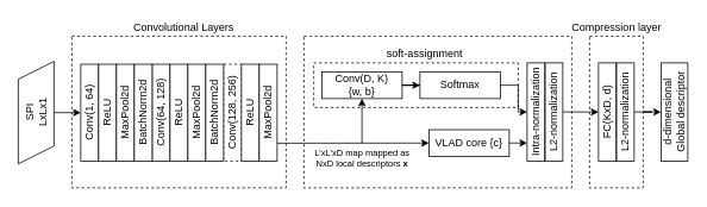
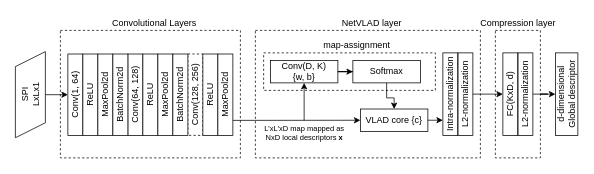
  <mxCell id="0" />
  <mxCell id="1" parent="0" />
  <mxCell id="2" value="" style="rounded=0;whiteSpace=wrap;html=1;noLabel=1;fontColor=none;fillColor=none;dashed=1;" parent="1" vertex="1"><mxGeometry x="340" y="40" width="300" height="170" as="geometry" /></mxCell>
  <mxCell id="3" value="" style="rounded=0;whiteSpace=wrap;html=1;noLabel=1;fontColor=none;fillColor=none;dashed=1;" parent="1" vertex="1"><mxGeometry x="660" y="40" width="60" height="170" as="geometry" /></mxCell>
  <mxCell id="4" value="" style="rounded=0;whiteSpace=wrap;html=1;noLabel=1;fontColor=none;fillColor=none;dashed=1;" parent="1" vertex="1"><mxGeometry x="351" y="70" width="229" height="50" as="geometry" /></mxCell>
  <mxCell id="5" value="" style="rounded=0;whiteSpace=wrap;html=1;noLabel=1;fontColor=none;fillColor=none;dashed=1;" parent="1" vertex="1"><mxGeometry x="80" y="40" width="240" height="170" as="geometry" /></mxCell>
  <mxCell id="6" value="SPI&lt;br&gt;LxLx1" style="shape=parallelogram;perimeter=parallelogramPerimeter;whiteSpace=wrap;html=1;fixedSize=1;rotation=0;direction=south;flipV=1;flipH=0;horizontal=0;" parent="1" vertex="1"><mxGeometry x="20" y="68.33" width="40" height="114.84" as="geometry" /></mxCell>
  <mxCell id="7" value="" style="endArrow=classic;html=1;exitX=0.5;exitY=0;exitDx=0;exitDy=0;" parent="1" source="6" target="8" edge="1"><mxGeometry width="50" height="50" relative="1" as="geometry"><mxPoint x="290" y="430" as="sourcePoint" /><mxPoint x="80" y="120" as="targetPoint" /></mxGeometry></mxCell>
  <mxCell id="8" value="Conv(1, 64)" style="rounded=0;whiteSpace=wrap;html=1;horizontal=0;" parent="1" vertex="1"><mxGeometry x="90" y="71.51" width="20" height="108.49" as="geometry" /></mxCell>
  <mxCell id="9" value="Conv(64, 128)" style="rounded=0;whiteSpace=wrap;html=1;horizontal=0;" parent="1" vertex="1"><mxGeometry x="170" y="71.51" width="20" height="108.49" as="geometry" /></mxCell>
  <mxCell id="10" value="Conv(128, 256)" style="rounded=0;whiteSpace=wrap;html=1;horizontal=0;dashed=1;" parent="1" vertex="1"><mxGeometry x="250" y="71.51" width="20" height="108.49" as="geometry" /></mxCell>
  <mxCell id="11" value="ReLU" style="rounded=0;whiteSpace=wrap;html=1;horizontal=0;" parent="1" vertex="1"><mxGeometry x="110" y="71.51" width="20" height="108.49" as="geometry" /></mxCell>
  <mxCell id="12" value="MaxPool2d" style="rounded=0;whiteSpace=wrap;html=1;horizontal=0;" parent="1" vertex="1"><mxGeometry x="130" y="71.51" width="20" height="108.49" as="geometry" /></mxCell>
  <mxCell id="13" value="BatchNorm2d" style="rounded=0;whiteSpace=wrap;html=1;horizontal=0;" parent="1" vertex="1"><mxGeometry x="150" y="71.51" width="20" height="108.49" as="geometry" /></mxCell>
  <mxCell id="14" value="ReLU" style="rounded=0;whiteSpace=wrap;html=1;horizontal=0;" parent="1" vertex="1"><mxGeometry x="190" y="71.51" width="20" height="108.49" as="geometry" /></mxCell>
  <mxCell id="15" value="MaxPool2d" style="rounded=0;whiteSpace=wrap;html=1;horizontal=0;" parent="1" vertex="1"><mxGeometry x="210" y="71.51" width="20" height="108.49" as="geometry" /></mxCell>
  <mxCell id="16" value="BatchNorm2d" style="rounded=0;whiteSpace=wrap;html=1;horizontal=0;" parent="1" vertex="1"><mxGeometry x="230" y="71.51" width="20" height="108.49" as="geometry" /></mxCell>
  <mxCell id="17" value="ReLU" style="rounded=0;whiteSpace=wrap;html=1;horizontal=0;" parent="1" vertex="1"><mxGeometry x="270" y="71.51" width="20" height="108.49" as="geometry" /></mxCell>
  <mxCell id="18" value="MaxPool2d" style="rounded=0;whiteSpace=wrap;html=1;horizontal=0;" parent="1" vertex="1"><mxGeometry x="290" y="71.51" width="20" height="108.49" as="geometry" /></mxCell>
  <mxCell id="19" value="Convolutional Layers" style="text;html=1;align=center;verticalAlign=middle;resizable=0;points=[];autosize=1;fontColor=none;" parent="1" vertex="1"><mxGeometry x="140" y="20" width="130" height="20" as="geometry" /></mxCell>
  <mxCell id="20" value="" style="endArrow=classic;html=1;entryX=0.5;entryY=1;entryDx=0;entryDy=0;" parent="1" target="22" edge="1"><mxGeometry width="50" height="50" relative="1" as="geometry"><mxPoint x="405" y="160" as="sourcePoint" /><mxPoint x="400" y="300" as="targetPoint" /></mxGeometry></mxCell>
  <mxCell id="21" value="" style="edgeStyle=orthogonalEdgeStyle;rounded=0;orthogonalLoop=1;jettySize=auto;html=1;fontColor=none;" parent="1" source="22" target="23" edge="1"><mxGeometry relative="1" as="geometry" /></mxCell>
  <mxCell id="22" value="Conv(D, K)&lt;br&gt;{w, b}" style="rounded=0;whiteSpace=wrap;html=1;fillColor=none;fontColor=none;" parent="1" vertex="1"><mxGeometry x="360" y="80" width="90" height="30" as="geometry" /></mxCell>
  <mxCell id="23" value="Softmax" style="rounded=0;whiteSpace=wrap;html=1;fillColor=none;fontColor=none;" parent="1" vertex="1"><mxGeometry x="470" y="80" width="90" height="30" as="geometry" /></mxCell>
- <mxCell id="25" value="soft-assignment" style="text;html=1;align=center;verticalAlign=middle;resizable=0;points=[];autosize=1;fontColor=none;" parent="1" vertex="1"><mxGeometry x="425" y="50" width="100" height="20" as="geometry" /></mxCell>
+ <mxCell id="24" value="NetVLAD layer" style="text;html=1;align=center;verticalAlign=middle;resizable=0;points=[];autosize=1;fontColor=none;" parent="1" vertex="1"><mxGeometry x="450" y="20" width="90" height="20" as="geometry" /></mxCell>
+ <mxCell id="25" value="map-assignment" style="text;html=1;align=center;verticalAlign=middle;resizable=0;points=[];autosize=1;fontColor=none;" parent="1" vertex="1"><mxGeometry x="425" y="50" width="100" height="20" as="geometry" /></mxCell>
  <mxCell id="26" value="" style="edgeStyle=orthogonalEdgeStyle;rounded=0;orthogonalLoop=1;jettySize=auto;html=1;" edge="1" parent="1" source="27"><mxGeometry relative="1" as="geometry"><mxPoint x="590" y="160" as="targetPoint" /></mxGeometry></mxCell>
  <mxCell id="27" value="VLAD core {c}" style="rounded=0;whiteSpace=wrap;html=1;fillColor=none;fontColor=none;" parent="1" vertex="1"><mxGeometry x="480" y="144.84" width="90" height="30" as="geometry" /></mxCell>
  <mxCell id="28" value="" style="endArrow=classic;html=1;entryX=0;entryY=0.5;entryDx=0;entryDy=0;" parent="1" target="27" edge="1"><mxGeometry width="50" height="50" relative="1" as="geometry"><mxPoint x="310" y="160" as="sourcePoint" /><mxPoint x="370" y="105" as="targetPoint" /></mxGeometry></mxCell>
  <mxCell id="29" value="L'xL'xD map mapped as &lt;br style=&quot;font-size: 10px&quot;&gt;NxD local descriptors &lt;b style=&quot;font-size: 10px&quot;&gt;x&lt;/b&gt;" style="text;html=1;align=center;verticalAlign=middle;resizable=0;points=[];autosize=1;fontColor=none;fontSize=10;" parent="1" vertex="1"><mxGeometry x="345" y="162" width="120" height="30" as="geometry" /></mxCell>
- <mxCell id="30" value="" style="edgeStyle=orthogonalEdgeStyle;rounded=0;orthogonalLoop=1;jettySize=auto;html=1;fontColor=none;" parent="1" source="23" target="31" edge="1"><mxGeometry relative="1" as="geometry"><mxPoint x="460" y="105" as="sourcePoint" /><mxPoint x="490" y="105" as="targetPoint" /></mxGeometry></mxCell>
+ <mxCell id="30" value="" style="edgeStyle=orthogonalEdgeStyle;rounded=0;orthogonalLoop=1;jettySize=auto;html=1;fontColor=none;" parent="1" source="23" target="27" edge="1"><mxGeometry relative="1" as="geometry"><mxPoint x="460" y="105" as="sourcePoint" /><mxPoint x="490" y="105" as="targetPoint" /></mxGeometry></mxCell>
  <mxCell id="31" value="Intra-normalization" style="rounded=0;whiteSpace=wrap;html=1;fillColor=none;fontColor=none;horizontal=0;" parent="1" vertex="1"><mxGeometry x="590" y="70" width="20" height="110" as="geometry" /></mxCell>
  <mxCell id="32" value="L2-normalization" style="rounded=0;whiteSpace=wrap;html=1;fillColor=none;fontColor=none;horizontal=0;" parent="1" vertex="1"><mxGeometry x="610" y="70" width="20" height="110" as="geometry" /></mxCell>
  <mxCell id="33" value="FC(KxD, d)" style="rounded=0;whiteSpace=wrap;html=1;fillColor=none;fontColor=none;horizontal=0;" parent="1" vertex="1"><mxGeometry x="670" y="70" width="20" height="110" as="geometry" /></mxCell>
  <mxCell id="34" value="" style="edgeStyle=orthogonalEdgeStyle;rounded=0;orthogonalLoop=1;jettySize=auto;html=1;fontSize=10;fontColor=none;" parent="1" source="35" target="38" edge="1"><mxGeometry relative="1" as="geometry" /></mxCell>
  <mxCell id="35" value="L2-normalization" style="rounded=0;whiteSpace=wrap;html=1;fillColor=none;fontColor=none;horizontal=0;" parent="1" vertex="1"><mxGeometry x="690" y="70" width="20" height="110" as="geometry" /></mxCell>
  <mxCell id="36" value="Compression layer" style="text;html=1;align=center;verticalAlign=middle;resizable=0;points=[];autosize=1;fontColor=none;" parent="1" vertex="1"><mxGeometry x="630" y="20" width="120" height="20" as="geometry" /></mxCell>
  <mxCell id="37" value="" style="edgeStyle=orthogonalEdgeStyle;rounded=0;orthogonalLoop=1;jettySize=auto;html=1;fontColor=none;exitX=1;exitY=0.5;exitDx=0;exitDy=0;entryX=0;entryY=0.5;entryDx=0;entryDy=0;" parent="1" source="32" target="33" edge="1"><mxGeometry relative="1" as="geometry"><mxPoint x="460" y="105" as="sourcePoint" /><mxPoint x="490" y="105" as="targetPoint" /></mxGeometry></mxCell>
  <mxCell id="38" value="d-dimensional&lt;br&gt;Global descriptor" style="whiteSpace=wrap;html=1;rounded=0;fontColor=none;fillColor=none;verticalAlign=middle;horizontal=0;" parent="1" vertex="1"><mxGeometry x="740" y="70" width="30" height="110" as="geometry" /></mxCell>
